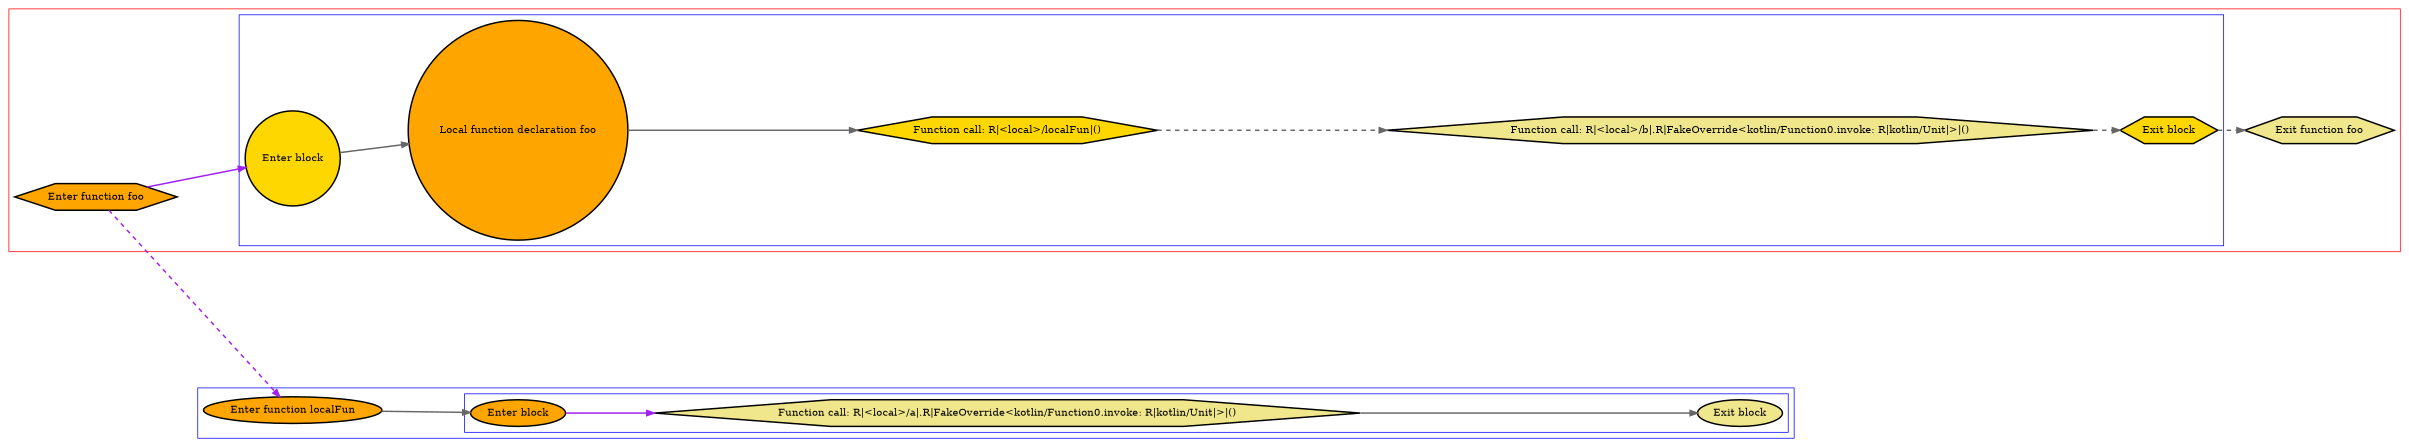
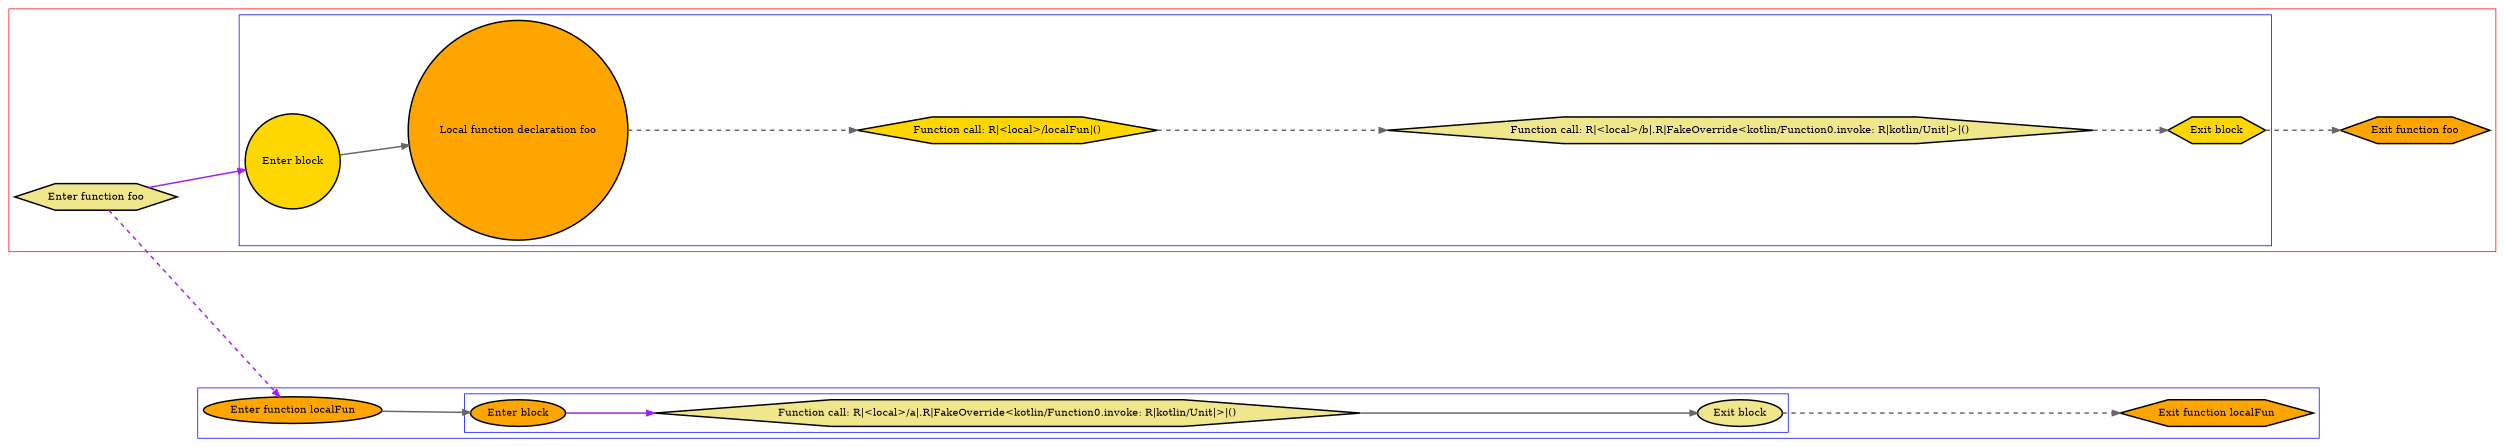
  digraph {
    nodesep=3
    rankdir=LR
    node [fillcolor=orange penwidth=2 shape=hexagon style=filled]
    edge [color=gray40 penwidth=2 style=dashed]
    n1 [fillcolor=gold label="Enter block" shape=circle]
    n2 [label="Local function declaration foo" shape=circle]
    n3 [fillcolor=gold label="Function call: R|<local>/localFun|()"]
    n4 [fillcolor=khaki label="Function call: R|<local>/b|.R|FakeOverride<kotlin/Function0.invoke: R|kotlin/Unit|>|()"]
    n5 [fillcolor=gold label="Exit block"]
-   n6 [label="Enter function foo"]
-   n7 [fillcolor=khaki label="Exit function foo"]
+   n6 [fillcolor=khaki label="Enter function foo"]
+   n7 [label="Exit function foo"]
    n8 [label="Enter block" shape=ellipse]
    n9 [fillcolor=khaki label="Function call: R|<local>/a|.R|FakeOverride<kotlin/Function0.invoke: R|kotlin/Unit|>|()"]
    n10 [fillcolor=khaki label="Exit block" shape=ellipse]
    n11 [label="Enter function localFun" shape=ellipse]
+   n12 [label="Exit function localFun"]
    subgraph cluster_1 {
      color=red
      n6
      n7
      subgraph cluster_2 {
        color=blue
        n1
        n2
        n3
        n4
        n5
      }
    }
    subgraph cluster_3 {
      color=blue
      n11
+     n12
      subgraph cluster_4 {
        color=blue
        n8
        n9
        n10
      }
    }
    n1 -> n2 [style=bold]
-   n2 -> n3 [style=solid]
+   n2 -> n3
    n3 -> n4
    n4 -> n5
    n5 -> n7
    n6 -> n1 [color=purple style=bold]
    n6 -> n11 [color=purple]
    n8 -> n9 [color=purple style=solid]
    n9 -> n10 [style=solid]
+   n10 -> n12
    n11 -> n8 [style=bold]
  }
